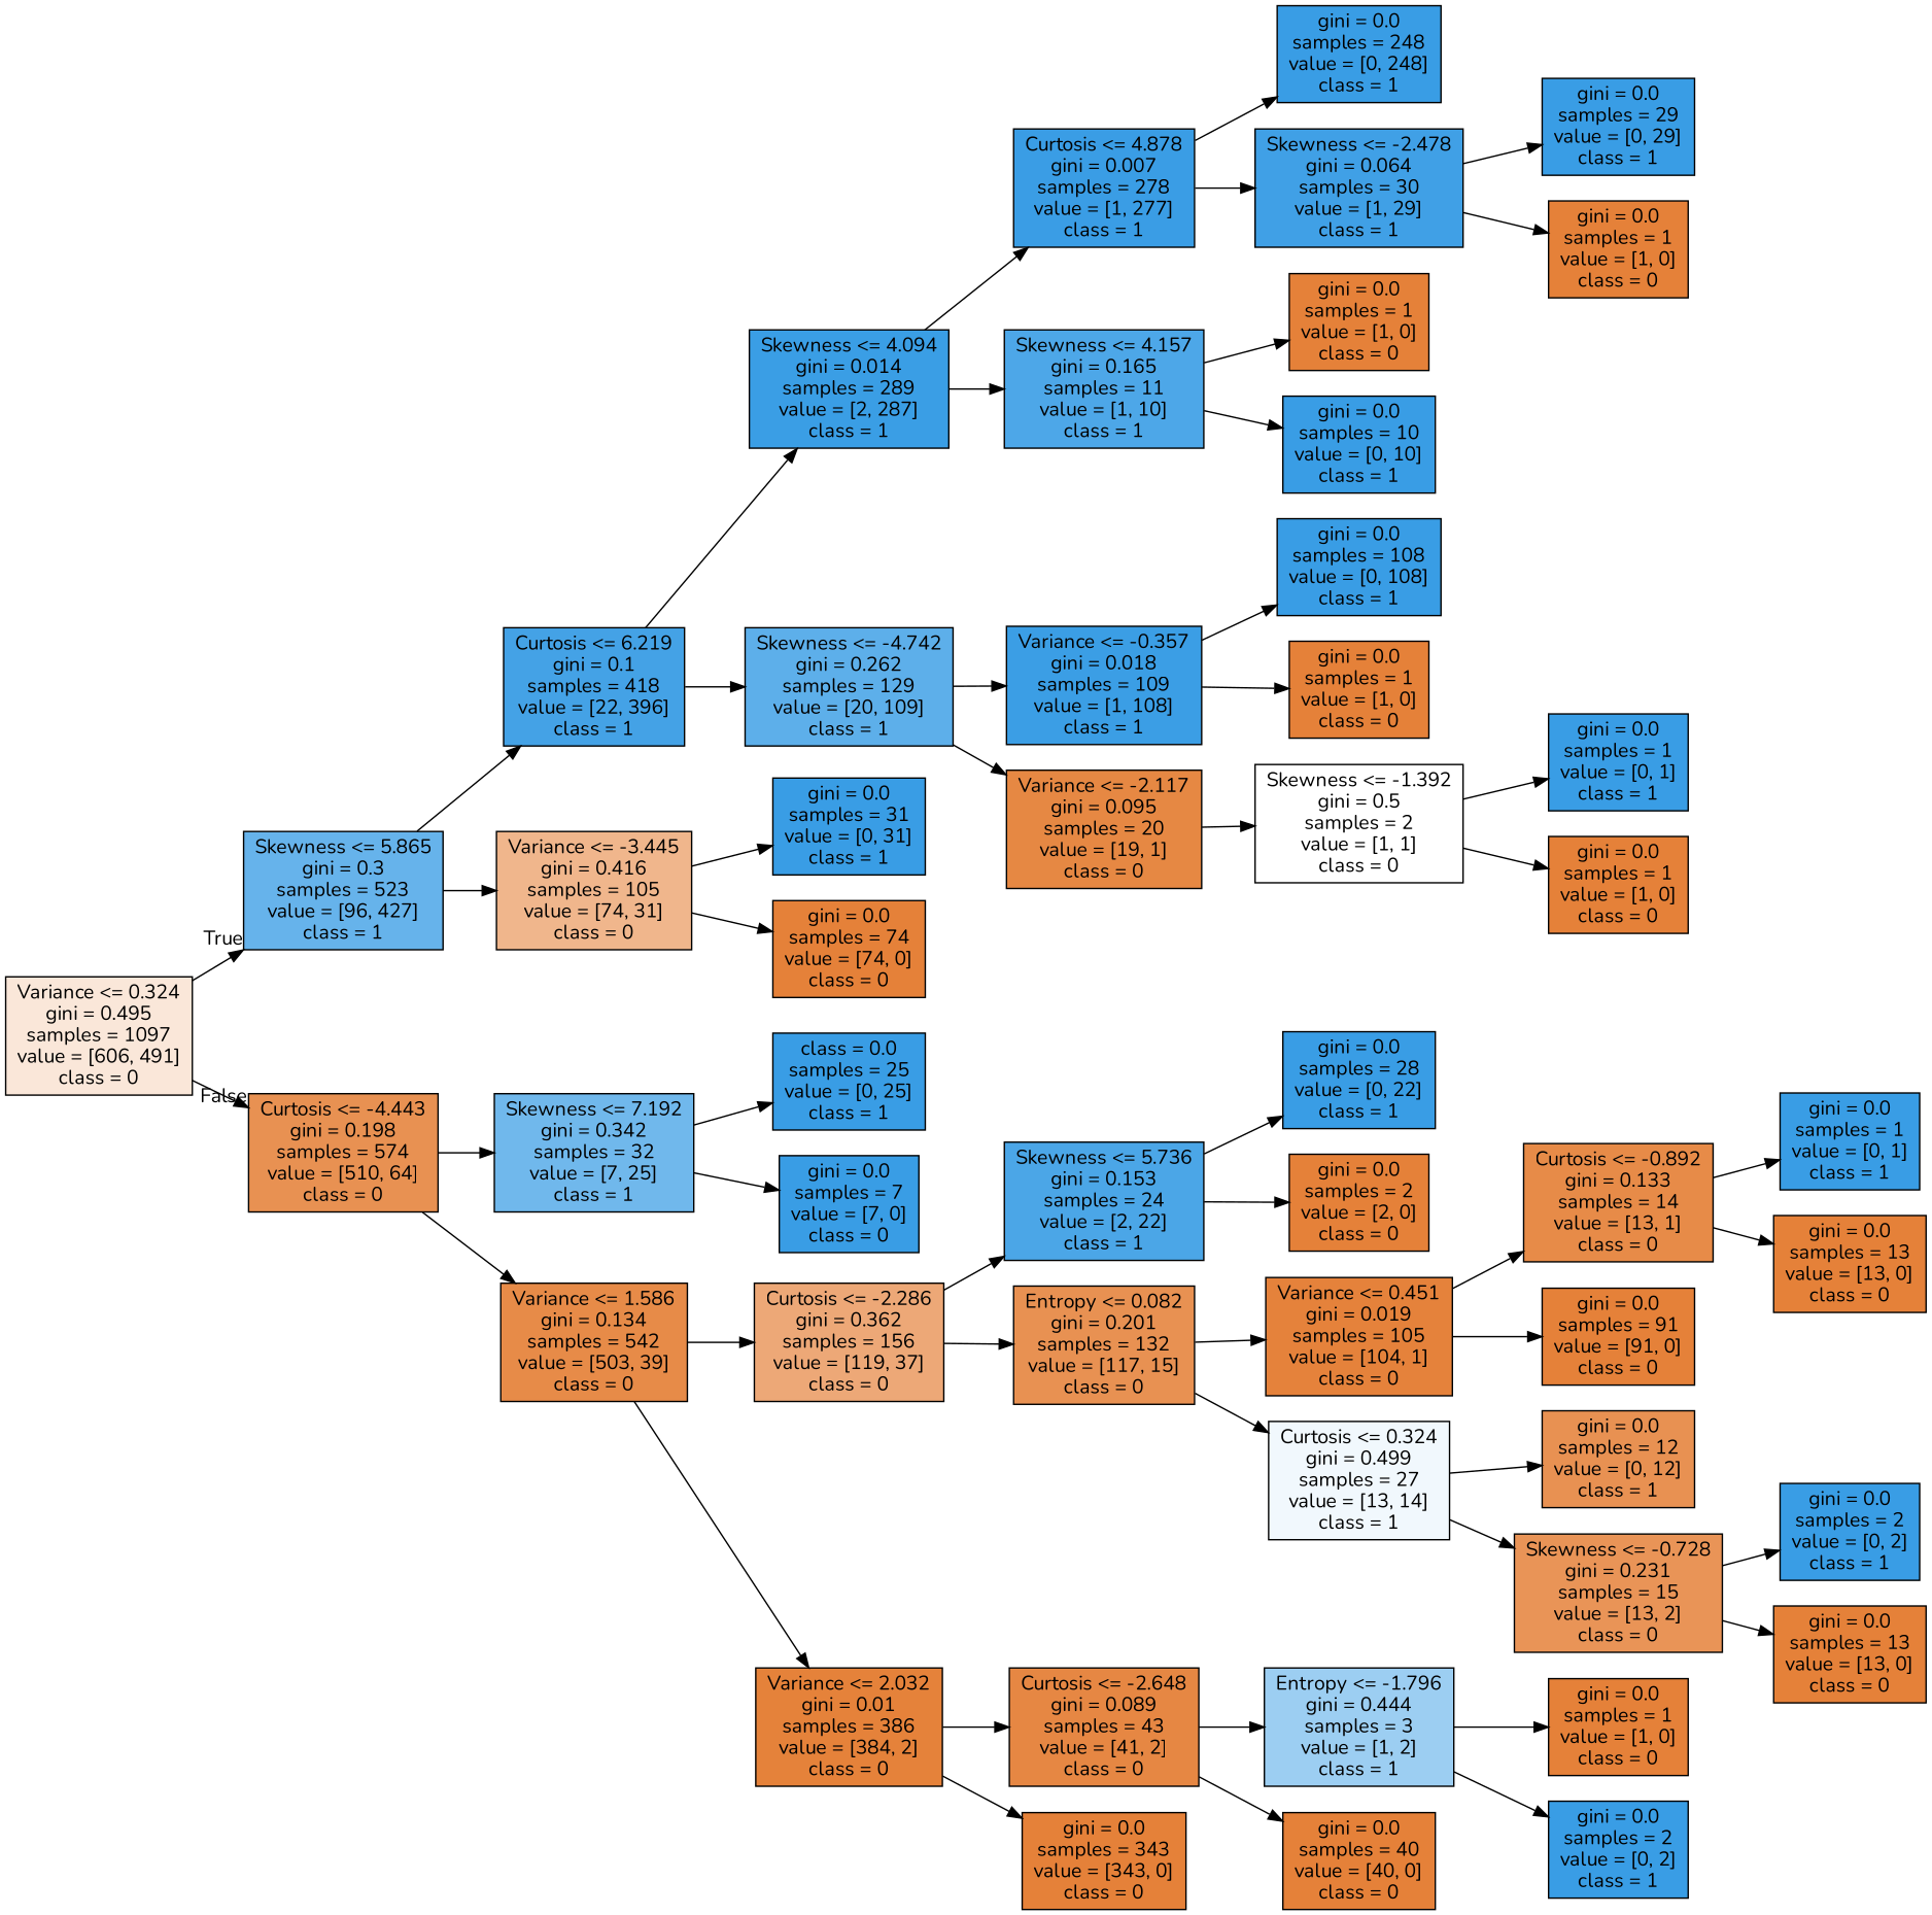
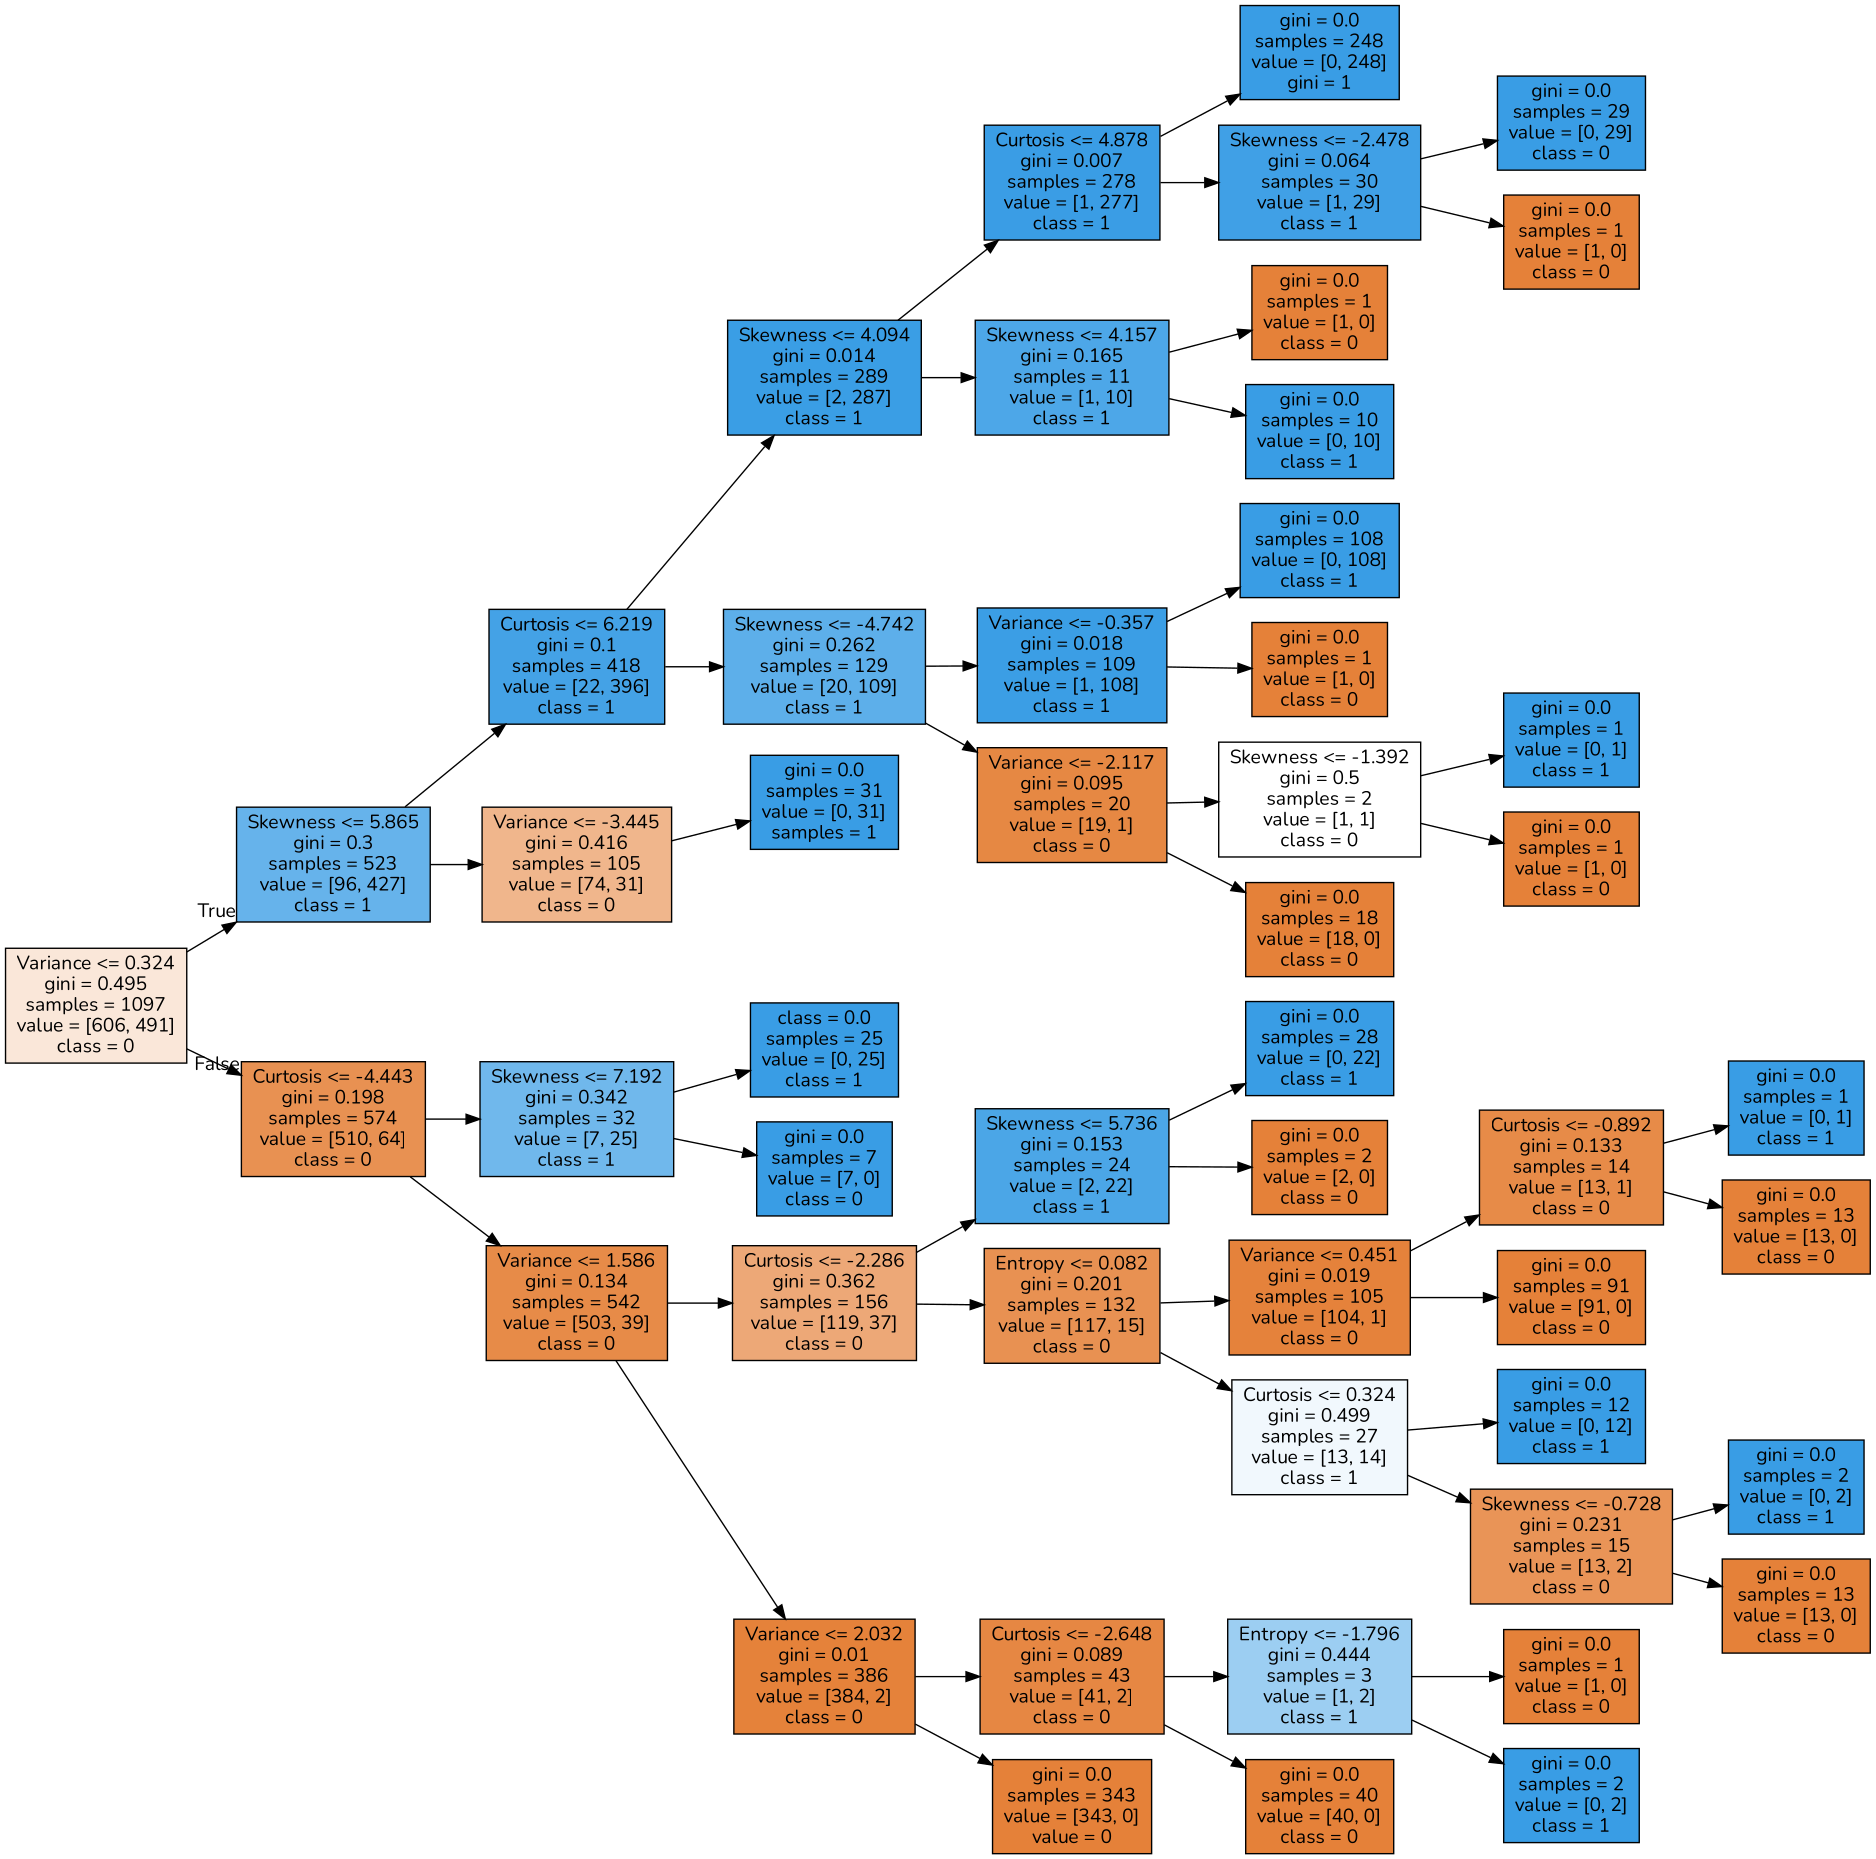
  digraph {
    fontname=Nunito
    rankdir=LR
    node [color=black fillcolor="#399de5" fontname=Nunito shape=box style=filled]
    edge [fontname=Nunito]
    n1 [fillcolor="#fae7d9" label="Variance <= 0.324\ngini = 0.495\nsamples = 1097\nvalue = [606, 491]\nclass = 0"]
    n2 [fillcolor="#66b3eb" label="Skewness <= 5.865\ngini = 0.3\nsamples = 523\nvalue = [96, 427]\nclass = 1"]
    n3 [fillcolor="#e89152" label="Curtosis <= -4.443\ngini = 0.198\nsamples = 574\nvalue = [510, 64]\nclass = 0"]
    n4 [fillcolor="#44a2e6" label="Curtosis <= 6.219\ngini = 0.1\nsamples = 418\nvalue = [22, 396]\nclass = 1"]
    n5 [fillcolor="#f0b68c" label="Variance <= -3.445\ngini = 0.416\nsamples = 105\nvalue = [74, 31]\nclass = 0"]
    n6 [fillcolor="#70b8ec" label="Skewness <= 7.192\ngini = 0.342\nsamples = 32\nvalue = [7, 25]\nclass = 1"]
    n7 [fillcolor="#e78b48" label="Variance <= 1.586\ngini = 0.134\nsamples = 542\nvalue = [503, 39]\nclass = 0"]
    n8 [fillcolor="#3a9ee5" label="Skewness <= 4.094\ngini = 0.014\nsamples = 289\nvalue = [2, 287]\nclass = 1"]
    n9 [fillcolor="#5dafea" label="Skewness <= -4.742\ngini = 0.262\nsamples = 129\nvalue = [20, 109]\nclass = 1"]
-   n10 [label="gini = 0.0\nsamples = 31\nvalue = [0, 31]\nclass = 1"]
-   n11 [fillcolor="#e58139" label="gini = 0.0\nsamples = 74\nvalue = [74, 0]\nclass = 0"]
+   n10 [label="gini = 0.0\nsamples = 31\nvalue = [0, 31]\nsamples = 1"]
    n12 [fillcolor="#3a9de5" label="Curtosis <= 4.878\ngini = 0.007\nsamples = 278\nvalue = [1, 277]\nclass = 1"]
    n13 [fillcolor="#4da7e8" label="Skewness <= 4.157\ngini = 0.165\nsamples = 11\nvalue = [1, 10]\nclass = 1"]
    n14 [fillcolor="#3b9ee5" label="Variance <= -0.357\ngini = 0.018\nsamples = 109\nvalue = [1, 108]\nclass = 1"]
    n15 [fillcolor="#e68843" label="Variance <= -2.117\ngini = 0.095\nsamples = 20\nvalue = [19, 1]\nclass = 0"]
-   n16 [label="gini = 0.0\nsamples = 248\nvalue = [0, 248]\nclass = 1"]
+   n16 [label="gini = 0.0\nsamples = 248\nvalue = [0, 248]\ngini = 1"]
    n17 [fillcolor="#40a0e6" label="Skewness <= -2.478\ngini = 0.064\nsamples = 30\nvalue = [1, 29]\nclass = 1"]
    n18 [fillcolor="#e58139" label="gini = 0.0\nsamples = 1\nvalue = [1, 0]\nclass = 0"]
    n19 [label="gini = 0.0\nsamples = 10\nvalue = [0, 10]\nclass = 1"]
-   n20 [label="gini = 0.0\nsamples = 29\nvalue = [0, 29]\nclass = 1"]
+   n20 [label="gini = 0.0\nsamples = 29\nvalue = [0, 29]\nclass = 0"]
    n21 [fillcolor="#e58139" label="gini = 0.0\nsamples = 1\nvalue = [1, 0]\nclass = 0"]
    n22 [label="gini = 0.0\nsamples = 108\nvalue = [0, 108]\nclass = 1"]
    n23 [fillcolor="#e58139" label="gini = 0.0\nsamples = 1\nvalue = [1, 0]\nclass = 0"]
    n24 [fillcolor="#ffffff" label="Skewness <= -1.392\ngini = 0.5\nsamples = 2\nvalue = [1, 1]\nclass = 0"]
+   n25 [fillcolor="#e58139" label="gini = 0.0\nsamples = 18\nvalue = [18, 0]\nclass = 0"]
    n26 [label="gini = 0.0\nsamples = 1\nvalue = [0, 1]\nclass = 1"]
    n27 [fillcolor="#e58139" label="gini = 0.0\nsamples = 1\nvalue = [1, 0]\nclass = 0"]
    n28 [label="class = 0.0\nsamples = 25\nvalue = [0, 25]\nclass = 1"]
    n29 [label="gini = 0.0\nsamples = 7\nvalue = [7, 0]\nclass = 0"]
    n30 [fillcolor="#eda877" label="Curtosis <= -2.286\ngini = 0.362\nsamples = 156\nvalue = [119, 37]\nclass = 0"]
    n31 [fillcolor="#e5823a" label="Variance <= 2.032\ngini = 0.01\nsamples = 386\nvalue = [384, 2]\nclass = 0"]
    n32 [fillcolor="#4ba6e7" label="Skewness <= 5.736\ngini = 0.153\nsamples = 24\nvalue = [2, 22]\nclass = 1"]
    n33 [fillcolor="#e89152" label="Entropy <= 0.082\ngini = 0.201\nsamples = 132\nvalue = [117, 15]\nclass = 0"]
    n34 [fillcolor="#e68743" label="Curtosis <= -2.648\ngini = 0.089\nsamples = 43\nvalue = [41, 2]\nclass = 0"]
-   n35 [fillcolor="#e58139" label="gini = 0.0\nsamples = 343\nvalue = [343, 0]\nclass = 0"]
+   n35 [fillcolor="#e58139" label="gini = 0.0\nsamples = 343\nvalue = [343, 0]\nvalue = 0"]
    n36 [label="gini = 0.0\nsamples = 28\nvalue = [0, 22]\nclass = 1"]
    n37 [fillcolor="#e58139" label="gini = 0.0\nsamples = 2\nvalue = [2, 0]\nclass = 0"]
    n38 [fillcolor="#e5823b" label="Variance <= 0.451\ngini = 0.019\nsamples = 105\nvalue = [104, 1]\nclass = 0"]
    n39 [fillcolor="#f1f8fd" label="Curtosis <= 0.324\ngini = 0.499\nsamples = 27\nvalue = [13, 14]\nclass = 1"]
    n40 [fillcolor="#e78b48" label="Curtosis <= -0.892\ngini = 0.133\nsamples = 14\nvalue = [13, 1]\nclass = 0"]
    n41 [fillcolor="#e58139" label="gini = 0.0\nsamples = 91\nvalue = [91, 0]\nclass = 0"]
-   n42 [fillcolor="#e89152" label="gini = 0.0\nsamples = 12\nvalue = [0, 12]\nclass = 1"]
+   n42 [label="gini = 0.0\nsamples = 12\nvalue = [0, 12]\nclass = 1"]
    n43 [fillcolor="#e99457" label="Skewness <= -0.728\ngini = 0.231\nsamples = 15\nvalue = [13, 2]\nclass = 0"]
    n44 [label="gini = 0.0\nsamples = 1\nvalue = [0, 1]\nclass = 1"]
    n45 [fillcolor="#e58139" label="gini = 0.0\nsamples = 13\nvalue = [13, 0]\nclass = 0"]
    n46 [label="gini = 0.0\nsamples = 2\nvalue = [0, 2]\nclass = 1"]
    n47 [fillcolor="#e58139" label="gini = 0.0\nsamples = 13\nvalue = [13, 0]\nclass = 0"]
    n48 [fillcolor="#9ccef2" label="Entropy <= -1.796\ngini = 0.444\nsamples = 3\nvalue = [1, 2]\nclass = 1"]
    n49 [fillcolor="#e58139" label="gini = 0.0\nsamples = 40\nvalue = [40, 0]\nclass = 0"]
    n50 [fillcolor="#e58139" label="gini = 0.0\nsamples = 1\nvalue = [1, 0]\nclass = 0"]
    n51 [label="gini = 0.0\nsamples = 2\nvalue = [0, 2]\nclass = 1"]
    n1 -> n2 [headlabel=True labelangle=45 labeldistance=2.5]
    n1 -> n3 [headlabel=False labelangle=-45 labeldistance=2.5]
    n2 -> n4
    n2 -> n5
    n3 -> n6
    n3 -> n7
    n4 -> n8
    n4 -> n9
    n5 -> n10
-   n5 -> n11
    n6 -> n28
    n6 -> n29
    n7 -> n30
    n7 -> n31
    n8 -> n12
    n8 -> n13
    n9 -> n14
    n9 -> n15
    n12 -> n16
    n12 -> n17
    n13 -> n18
    n13 -> n19
    n14 -> n22
    n14 -> n23
    n15 -> n24
+   n15 -> n25
    n17 -> n20
    n17 -> n21
    n24 -> n26
    n24 -> n27
    n30 -> n32
    n30 -> n33
    n31 -> n34
    n31 -> n35
    n32 -> n36
    n32 -> n37
    n33 -> n38
    n33 -> n39
    n34 -> n48
    n34 -> n49
    n38 -> n40
    n38 -> n41
    n39 -> n42
    n39 -> n43
    n40 -> n44
    n40 -> n45
    n43 -> n46
    n43 -> n47
    n48 -> n50
    n48 -> n51
  }
